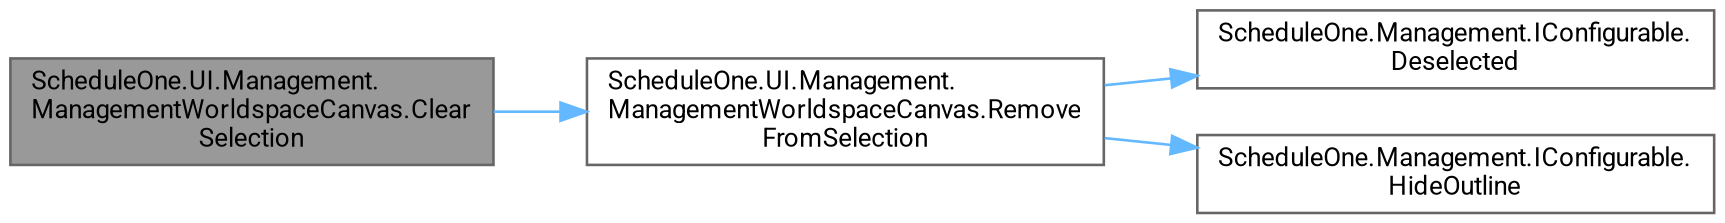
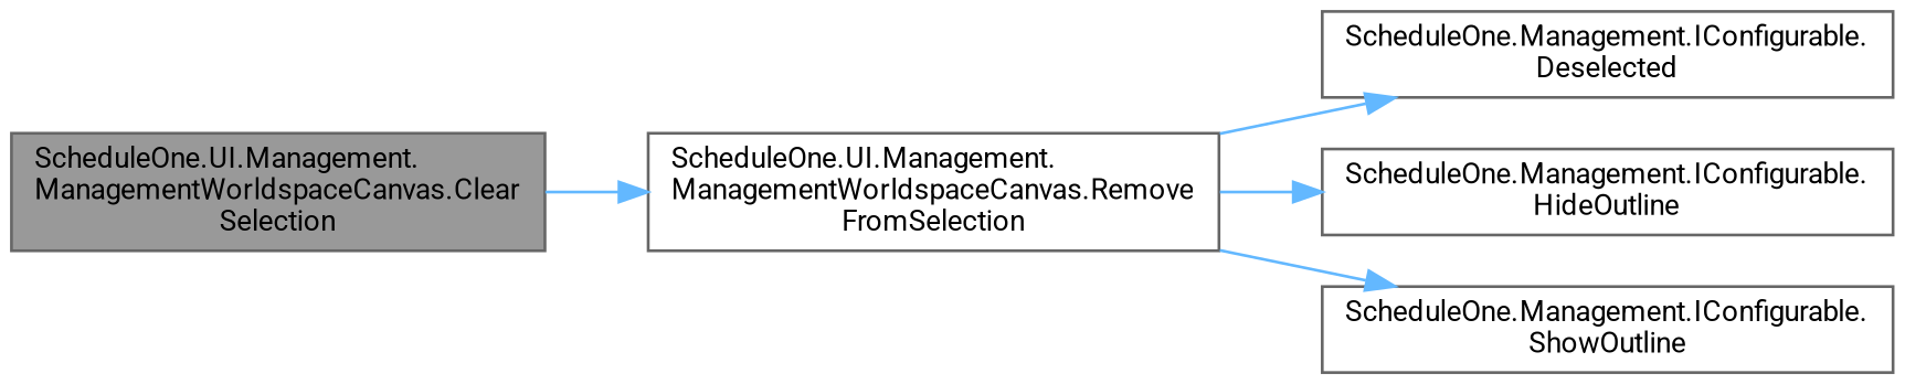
  digraph {
    rankdir=LR
    fontname=Roboto
    node [color=grey40 fillcolor=white fontname=Roboto fontsize=10 shape=box style=filled]
    edge [color=steelblue1 fontname=Roboto fontsize=10 labelfontname=Helvetica labelfontsize=10 style=solid]
    n1 [color=gray40 fillcolor=grey60 fontcolor=black height=0.2 label="ScheduleOne.UI.Management.\lManagementWorldspaceCanvas.Clear\lSelection" width=0.4]
    n2 [height=0.2 label="ScheduleOne.UI.Management.\lManagementWorldspaceCanvas.Remove\lFromSelection" width=0.4]
    n3 [height=0.2 label="ScheduleOne.Management.IConfigurable.\lDeselected" width=0.4]
    n4 [height=0.2 label="ScheduleOne.Management.IConfigurable.\lHideOutline" width=0.4]
+   n5 [height=0.2 label="ScheduleOne.Management.IConfigurable.\lShowOutline" width=0.4]
    n1 -> n2
    n2 -> n3
    n2 -> n4
+   n2 -> n5
  }
